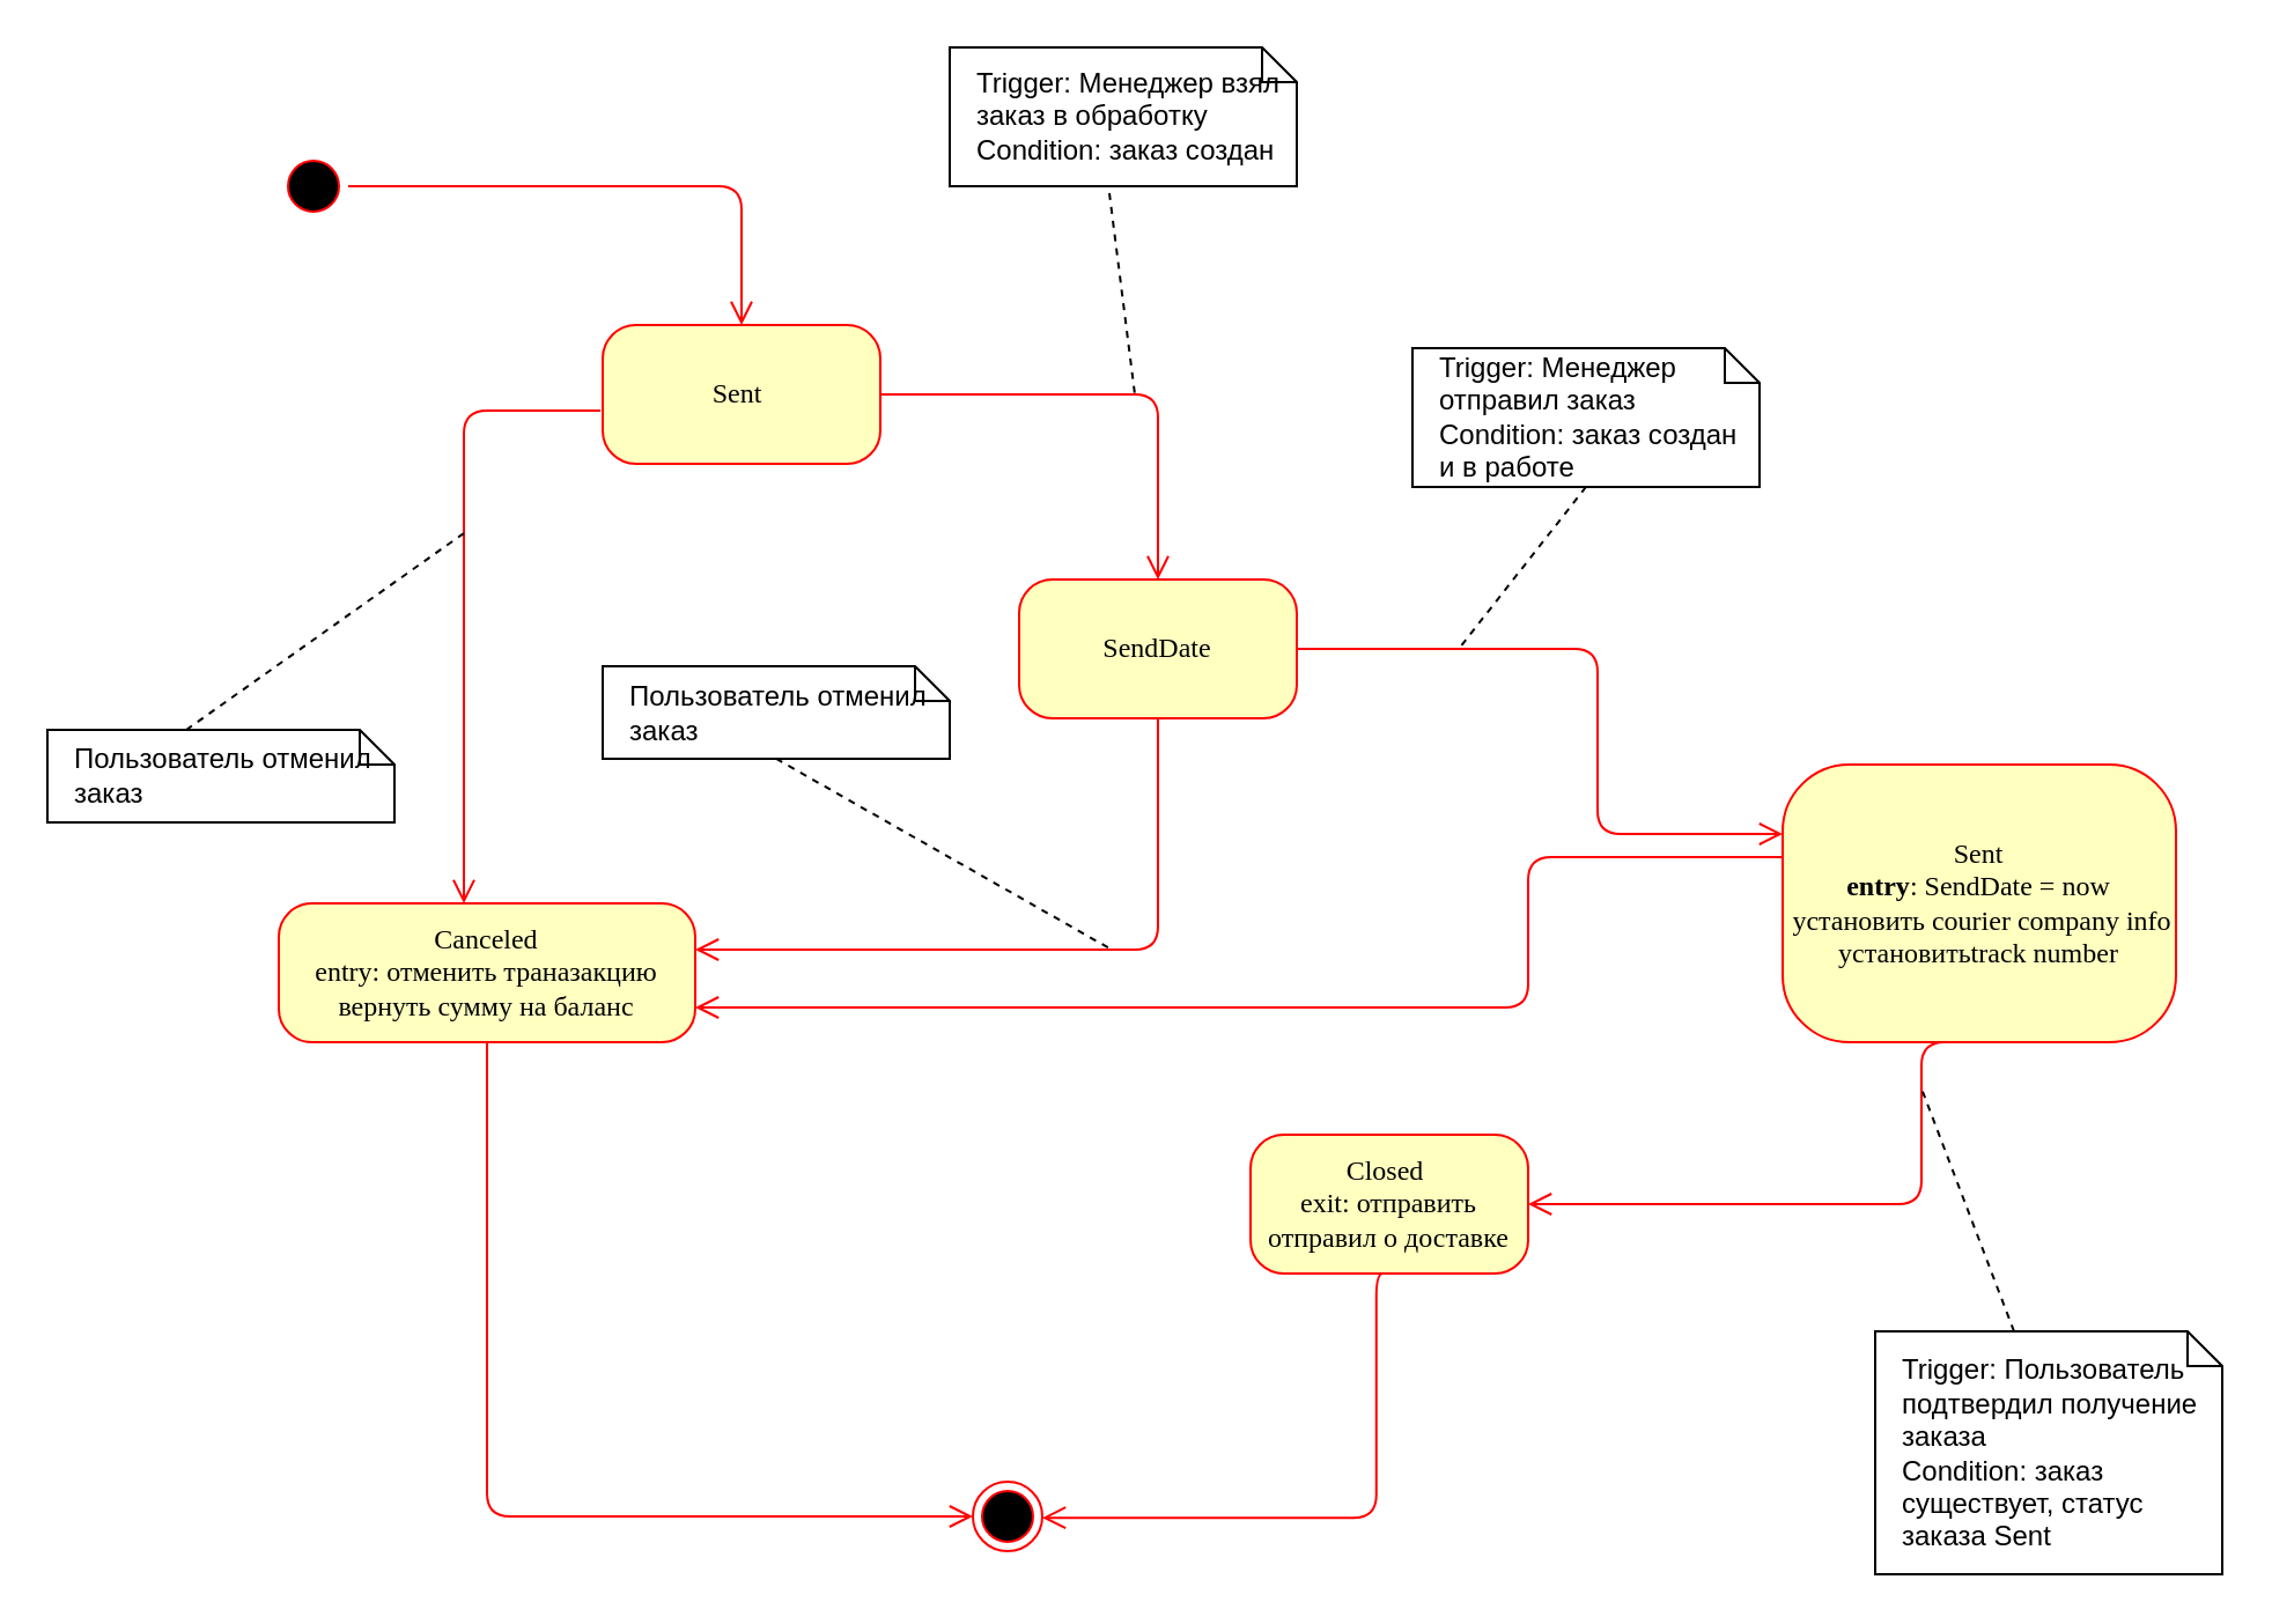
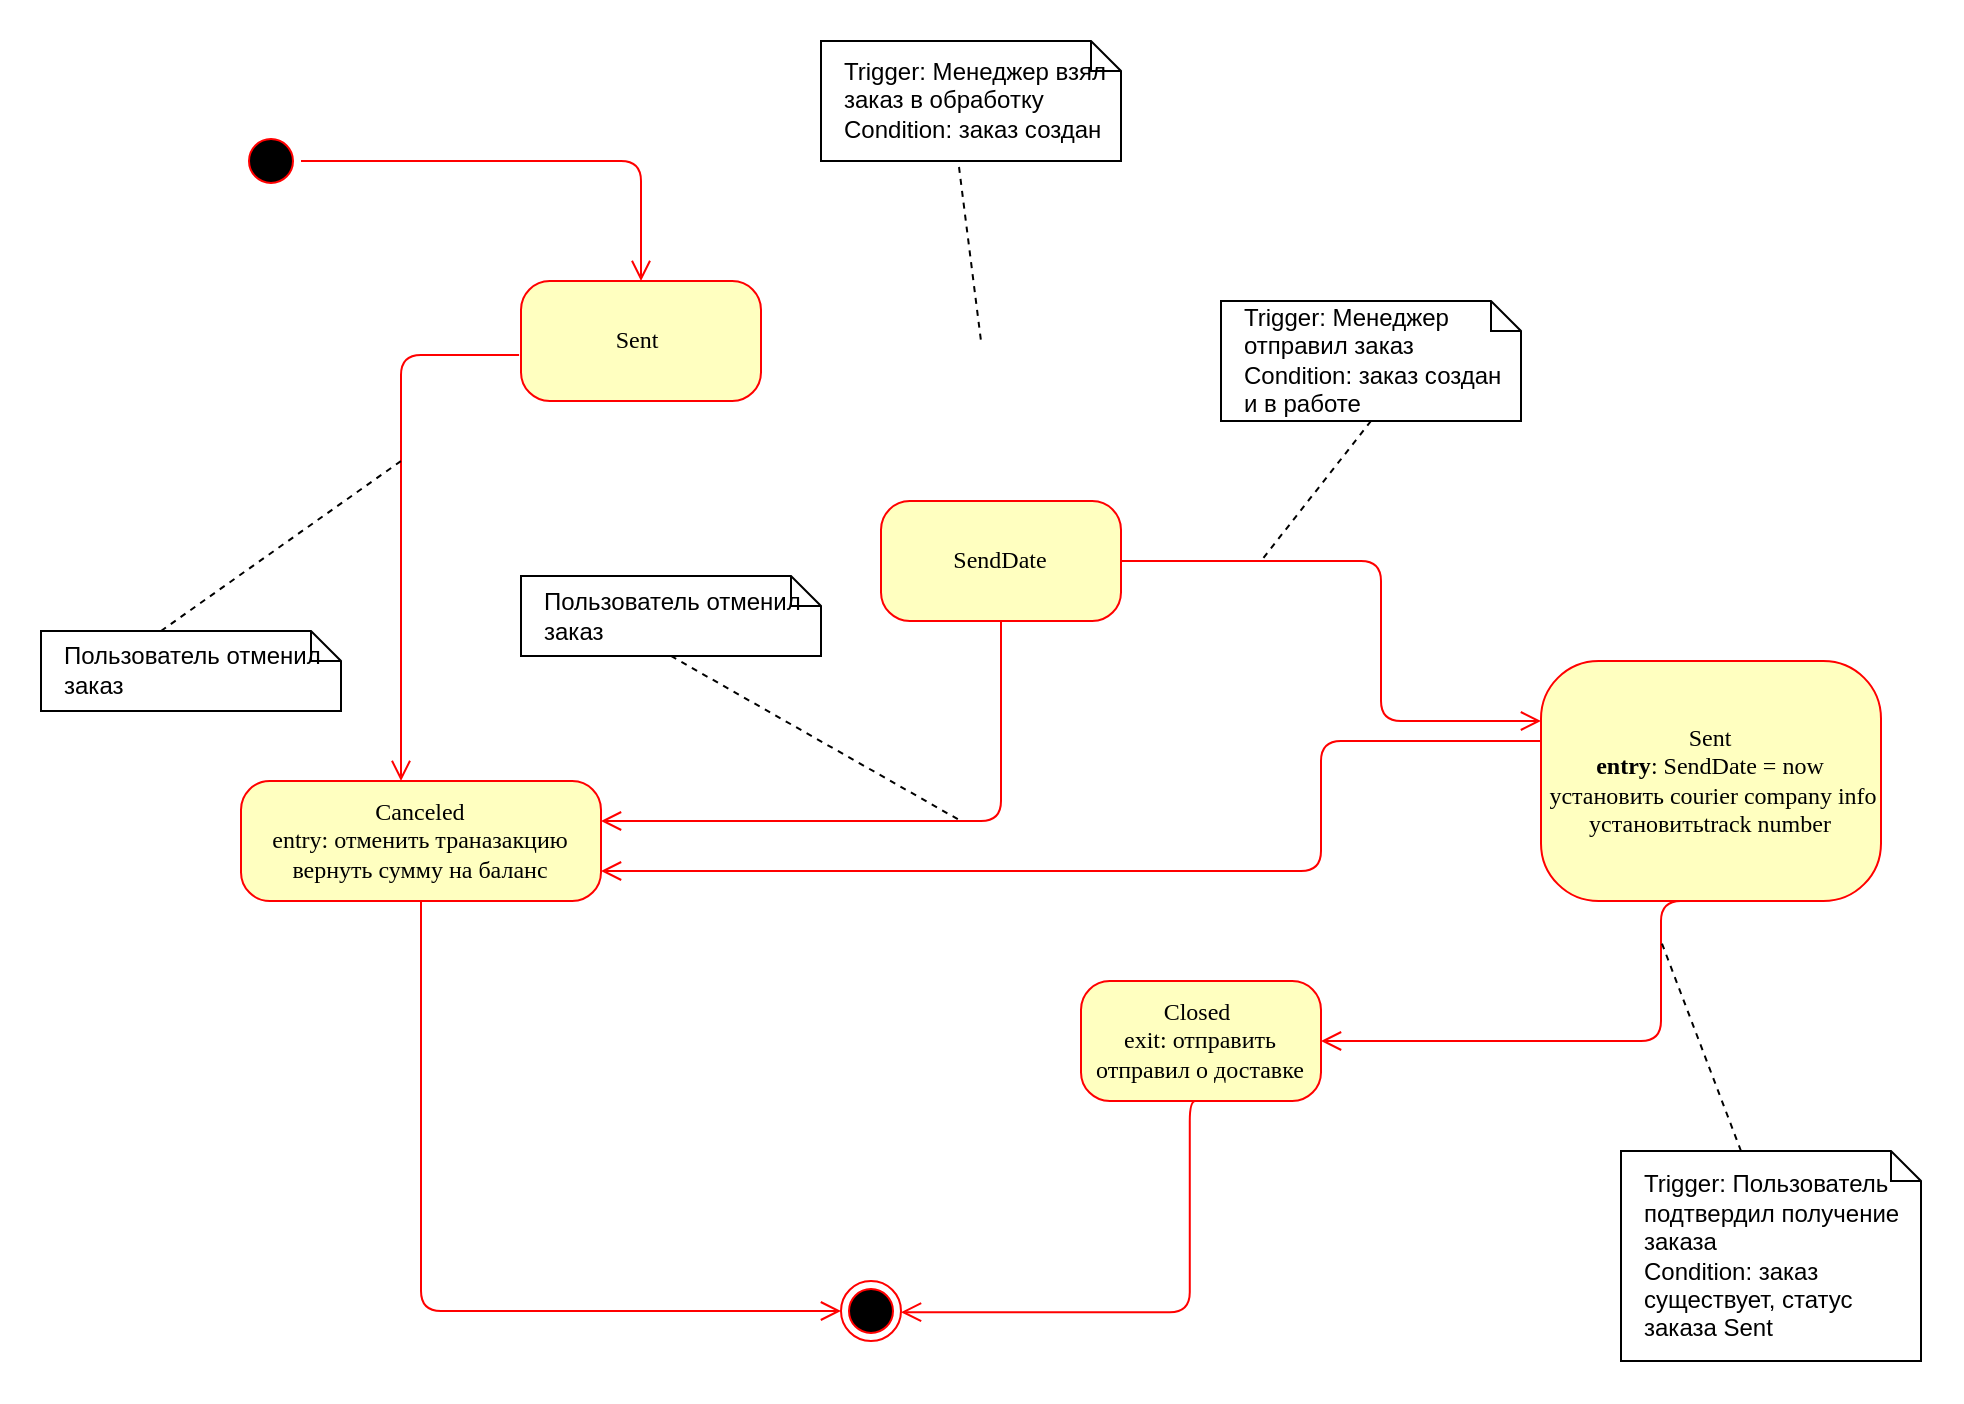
  <mxCell id="0" />
  <mxCell id="1" parent="0" />
  <mxCell id="2" value="" style="ellipse;html=1;shape=startState;fillColor=#000000;strokeColor=#ff0000;rounded=1;shadow=0;comic=0;labelBackgroundColor=none;fontFamily=Verdana;fontSize=12;fontColor=#000000;align=center;direction=south;" parent="1" vertex="1"><mxGeometry x="120" y="65" width="30" height="30" as="geometry" /></mxCell>
  <mxCell id="3" value="&lt;div&gt;Sent&lt;/div&gt;&lt;div&gt;&lt;b&gt;entry&lt;/b&gt;:&amp;nbsp;SendDate = now&lt;/div&gt;&lt;div&gt;&amp;nbsp;установить courier company info&lt;br&gt;&lt;/div&gt;&lt;div&gt;установитьtrack number&lt;/div&gt;" style="rounded=1;whiteSpace=wrap;html=1;arcSize=24;fillColor=#ffffc0;strokeColor=#ff0000;shadow=0;comic=0;labelBackgroundColor=none;fontFamily=Verdana;fontSize=12;fontColor=#000000;align=center;" parent="1" vertex="1"><mxGeometry x="770" y="330" width="170" height="120" as="geometry" /></mxCell>
  <mxCell id="4" value="&lt;div&gt;Sent&amp;nbsp;&lt;/div&gt;" style="rounded=1;whiteSpace=wrap;html=1;arcSize=24;fillColor=#ffffc0;strokeColor=#ff0000;shadow=0;comic=0;labelBackgroundColor=none;fontFamily=Verdana;fontSize=12;fontColor=#000000;align=center;" parent="1" vertex="1"><mxGeometry x="260" y="140" width="120" height="60" as="geometry" /></mxCell>
  <mxCell id="5" value="&lt;div&gt;SendDate&lt;/div&gt;" style="rounded=1;whiteSpace=wrap;html=1;arcSize=24;fillColor=#ffffc0;strokeColor=#ff0000;shadow=0;comic=0;labelBackgroundColor=none;fontFamily=Verdana;fontSize=12;fontColor=#000000;align=center;" parent="1" vertex="1"><mxGeometry x="440" y="250" width="120" height="60" as="geometry" /></mxCell>
  <mxCell id="6" style="edgeStyle=elbowEdgeStyle;html=1;labelBackgroundColor=none;endArrow=open;endSize=8;strokeColor=#ff0000;fontFamily=Verdana;fontSize=12;align=left;exitX=0.5;exitY=1;exitDx=0;exitDy=0;entryX=1;entryY=0.75;entryDx=0;entryDy=0;" parent="1" target="7" edge="1"><mxGeometry relative="1" as="geometry"><mxPoint x="770" y="370" as="sourcePoint" /><mxPoint x="240" y="440" as="targetPoint" /><Array as="points"><mxPoint x="660" y="410" /></Array></mxGeometry></mxCell>
  <mxCell id="7" value="Canceled&lt;div&gt;entry: отменить траназакцию&lt;/div&gt;&lt;div&gt;вернуть сумму на баланс&lt;/div&gt;" style="rounded=1;whiteSpace=wrap;html=1;arcSize=24;fillColor=#ffffc0;strokeColor=#ff0000;shadow=0;comic=0;labelBackgroundColor=none;fontFamily=Verdana;fontSize=12;fontColor=#000000;align=center;" parent="1" vertex="1"><mxGeometry x="120" y="390" width="180" height="60" as="geometry" /></mxCell>
  <mxCell id="8" value="&lt;div&gt;Closed&amp;nbsp;&lt;/div&gt;&lt;div&gt;exit: отправить отправил о доставке&lt;/div&gt;" style="rounded=1;whiteSpace=wrap;html=1;arcSize=24;fillColor=#ffffc0;strokeColor=#ff0000;shadow=0;comic=0;labelBackgroundColor=none;fontFamily=Verdana;fontSize=12;fontColor=#000000;align=center;" parent="1" vertex="1"><mxGeometry x="540" y="490" width="120" height="60" as="geometry" /></mxCell>
  <mxCell id="9" style="edgeStyle=orthogonalEdgeStyle;html=1;labelBackgroundColor=none;endArrow=open;endSize=8;strokeColor=#ff0000;fontFamily=Verdana;fontSize=12;align=left;" parent="1" source="2" target="4" edge="1"><mxGeometry relative="1" as="geometry" /></mxCell>
  <mxCell id="10" value="" style="ellipse;html=1;shape=endState;fillColor=#000000;strokeColor=#ff0000;rounded=1;shadow=0;comic=0;labelBackgroundColor=none;fontFamily=Verdana;fontSize=12;fontColor=#000000;align=center;" parent="1" vertex="1"><mxGeometry x="420" y="640" width="30" height="30" as="geometry" /></mxCell>
  <mxCell id="11" style="edgeStyle=elbowEdgeStyle;html=1;labelBackgroundColor=none;endArrow=open;endSize=8;strokeColor=#ff0000;fontFamily=Verdana;fontSize=12;align=left;exitX=-0.008;exitY=0.617;exitDx=0;exitDy=0;exitPerimeter=0;" edge="1" parent="1" source="4"><mxGeometry relative="1" as="geometry"><mxPoint x="140" y="200" as="sourcePoint" /><mxPoint x="200" y="390" as="targetPoint" /><Array as="points"><mxPoint x="200" y="280" /></Array></mxGeometry></mxCell>
  <mxCell id="12" style="edgeStyle=elbowEdgeStyle;html=1;labelBackgroundColor=none;endArrow=open;endSize=8;strokeColor=#ff0000;fontFamily=Verdana;fontSize=12;align=left;" edge="1" parent="1"><mxGeometry relative="1" as="geometry"><mxPoint x="500" y="310" as="sourcePoint" /><mxPoint x="300" y="410" as="targetPoint" /><Array as="points"><mxPoint x="500" y="410" /></Array></mxGeometry></mxCell>
  <mxCell id="13" style="edgeStyle=elbowEdgeStyle;html=1;labelBackgroundColor=none;endArrow=open;endSize=8;strokeColor=#ff0000;fontFamily=Verdana;fontSize=12;align=left;exitX=1;exitY=0.5;exitDx=0;exitDy=0;" edge="1" parent="1" source="5"><mxGeometry relative="1" as="geometry"><mxPoint x="570" y="320" as="sourcePoint" /><mxPoint x="770" y="360" as="targetPoint" /><Array as="points"><mxPoint x="690" y="330" /></Array></mxGeometry></mxCell>
- <mxCell id="14" style="edgeStyle=elbowEdgeStyle;html=1;labelBackgroundColor=none;endArrow=open;endSize=8;strokeColor=#ff0000;fontFamily=Verdana;fontSize=12;align=left;entryX=0.5;entryY=0;entryDx=0;entryDy=0;exitX=1;exitY=0.5;exitDx=0;exitDy=0;" edge="1" parent="1" source="4" target="5"><mxGeometry relative="1" as="geometry"><mxPoint x="410" y="-20" as="sourcePoint" /><mxPoint x="560.04" y="17.98" as="targetPoint" /><Array as="points"><mxPoint x="500" y="220" /></Array></mxGeometry></mxCell>
  <mxCell id="15" style="edgeStyle=elbowEdgeStyle;html=1;labelBackgroundColor=none;endArrow=open;endSize=8;strokeColor=#ff0000;fontFamily=Verdana;fontSize=12;align=left;exitX=0.5;exitY=1;exitDx=0;exitDy=0;entryX=1;entryY=1;entryDx=0;entryDy=0;" edge="1" parent="1" source="8"><mxGeometry relative="1" as="geometry"><mxPoint x="594.39" y="510" as="sourcePoint" /><mxPoint x="449.997" y="655.607" as="targetPoint" /><Array as="points"><mxPoint x="594.39" y="570" /></Array></mxGeometry></mxCell>
  <mxCell id="16" style="edgeStyle=elbowEdgeStyle;html=1;labelBackgroundColor=none;endArrow=open;endSize=8;strokeColor=#ff0000;fontFamily=Verdana;fontSize=12;align=left;entryX=0;entryY=0.5;entryDx=0;entryDy=0;exitX=0.5;exitY=1;exitDx=0;exitDy=0;" edge="1" parent="1" source="7" target="10"><mxGeometry relative="1" as="geometry"><mxPoint x="210" y="460" as="sourcePoint" /><mxPoint x="459.997" y="665.607" as="targetPoint" /><Array as="points"><mxPoint x="210" y="560" /></Array></mxGeometry></mxCell>
  <mxCell id="17" style="edgeStyle=elbowEdgeStyle;html=1;labelBackgroundColor=none;endArrow=open;endSize=8;strokeColor=#ff0000;fontFamily=Verdana;fontSize=12;align=left;exitX=0.5;exitY=1;exitDx=0;exitDy=0;entryX=1;entryY=0.5;entryDx=0;entryDy=0;" edge="1" parent="1" source="3" target="8"><mxGeometry relative="1" as="geometry"><mxPoint x="610" y="560" as="sourcePoint" /><mxPoint x="459.997" y="665.607" as="targetPoint" /><Array as="points"><mxPoint x="830" y="460" /></Array></mxGeometry></mxCell>
  <mxCell id="18" value="Пользователь отменил заказ" style="shape=note;size=15;align=left;spacingLeft=10;html=1;whiteSpace=wrap;" vertex="1" parent="1"><mxGeometry x="20" y="315" width="150" height="40" as="geometry" /></mxCell>
  <mxCell id="19" value="" style="edgeStyle=none;endArrow=none;exitX=0.4;exitY=0;dashed=1;html=1;rounded=0;" edge="1" source="18" parent="1"><mxGeometry x="1" relative="1" as="geometry"><mxPoint x="200" y="230" as="targetPoint" /><Array as="points" /></mxGeometry></mxCell>
  <mxCell id="20" value="Trigger: Пользователь подтвердил получение заказа&lt;div&gt;Condition: заказ существует, статус заказа Sent&lt;/div&gt;" style="shape=note;size=15;align=left;spacingLeft=10;html=1;whiteSpace=wrap;" vertex="1" parent="1"><mxGeometry x="810" y="575" width="150" height="105" as="geometry" /></mxCell>
  <mxCell id="21" value="" style="edgeStyle=none;endArrow=none;exitX=0.4;exitY=0;dashed=1;html=1;rounded=0;" edge="1" parent="1" source="20"><mxGeometry x="1" relative="1" as="geometry"><mxPoint x="830" y="470" as="targetPoint" /><Array as="points" /></mxGeometry></mxCell>
  <mxCell id="22" value="Trigger: Менеджер взял заказ в обработку&lt;br&gt;Condition: заказ создан" style="shape=note;size=15;align=left;spacingLeft=10;html=1;whiteSpace=wrap;" vertex="1" parent="1"><mxGeometry x="410" y="20" width="150" height="60" as="geometry" /></mxCell>
  <mxCell id="23" value="" style="edgeStyle=none;endArrow=none;exitX=0.46;exitY=1.05;dashed=1;html=1;rounded=0;exitDx=0;exitDy=0;exitPerimeter=0;" edge="1" parent="1" source="22"><mxGeometry x="1" relative="1" as="geometry"><mxPoint x="490" y="170" as="targetPoint" /><Array as="points" /></mxGeometry></mxCell>
  <mxCell id="24" value="Trigger: Менеджер отправил заказ&lt;br&gt;Condition: заказ создан и в работе" style="shape=note;size=15;align=left;spacingLeft=10;html=1;whiteSpace=wrap;" vertex="1" parent="1"><mxGeometry x="610" y="150" width="150" height="60" as="geometry" /></mxCell>
  <mxCell id="25" value="" style="edgeStyle=none;endArrow=none;exitX=0.5;exitY=1;dashed=1;html=1;rounded=0;exitDx=0;exitDy=0;exitPerimeter=0;" edge="1" parent="1" source="24"><mxGeometry x="1" relative="1" as="geometry"><mxPoint x="630" y="280" as="targetPoint" /><Array as="points" /><mxPoint x="489" y="93" as="sourcePoint" /></mxGeometry></mxCell>
  <mxCell id="26" value="Пользователь отменил заказ" style="shape=note;size=15;align=left;spacingLeft=10;html=1;whiteSpace=wrap;" vertex="1" parent="1"><mxGeometry x="260" y="287.5" width="150" height="40" as="geometry" /></mxCell>
  <mxCell id="27" value="" style="edgeStyle=none;endArrow=none;exitX=0.5;exitY=1;dashed=1;html=1;rounded=0;exitDx=0;exitDy=0;exitPerimeter=0;" edge="1" parent="1" source="26"><mxGeometry x="1" relative="1" as="geometry"><mxPoint x="480" y="410" as="targetPoint" /><Array as="points" /></mxGeometry></mxCell>
